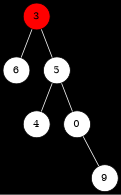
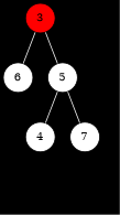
  graph {
    bgcolor=black
    node [fillcolor=white shape=circle style=filled]
    edge [color=white]
    3 [fillcolor=red]
    n2 [label=6]
    5
    4
-   7 [label=0]
+   7
    NULL [style=invis fillcolor="" shape=""]
-   9
    3 -- n2
    3 -- 5
    5 -- 4
    5 -- 7
    7 -- NULL [style=invis color=""]
-   7 -- 9
  }
